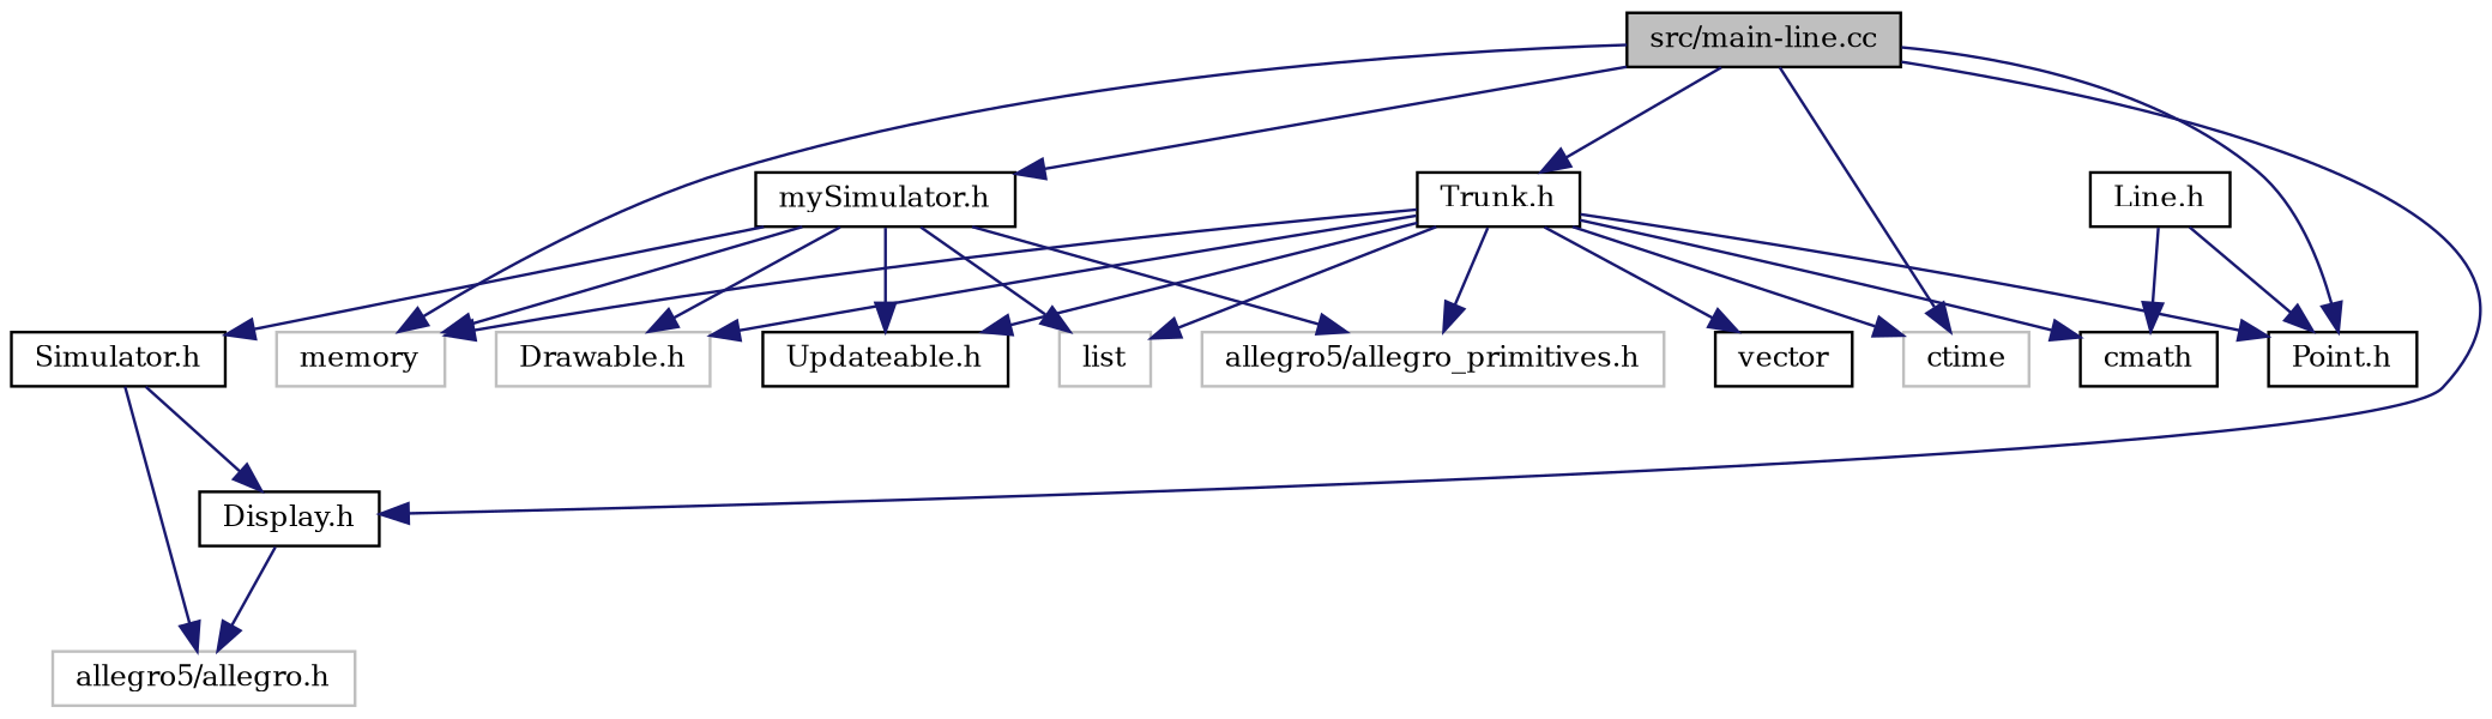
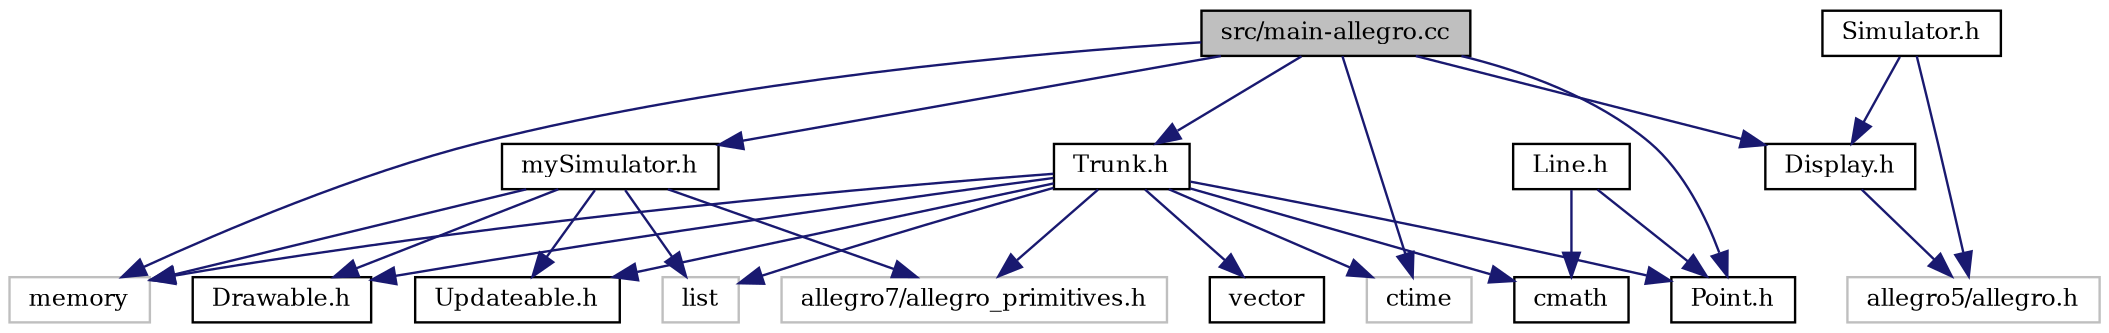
  digraph {
    fontname="DejaVu Serif"
    node [color=black fillcolor=white fontname="DejaVu Serif" fontsize=10 shape=record style=filled]
    edge [color=midnightblue fontname="DejaVu Serif" fontsize=10 labelfontname=Helvetica labelfontsize=10 style=solid]
-   n1 [fillcolor=grey75 fontcolor=black height=0.2 label="src/main-line.cc" width=0.4]
+   n1 [fillcolor=grey75 fontcolor=black height=0.2 label="src/main-allegro.cc" width=0.4]
    n2 [color=grey75 height=0.2 label=ctime width=0.4]
    n3 [color=grey75 height=0.2 label=memory width=0.4]
    n4 [height=0.2 label="Display.h" width=0.4]
    n5 [height=0.2 label="Point.h" width=0.4]
    n6 [height=0.2 label="Trunk.h" width=0.4]
    n7 [height=0.2 label="mySimulator.h" width=0.4]
    n8 [color=grey75 height=0.2 label="allegro5/allegro.h" width=0.4]
    n9 [height=0.2 label=cmath width=0.4]
    n10 [color=grey75 height=0.2 label=list width=0.4]
    n11 [height=0.2 label=vector width=0.4]
-   n12 [color=grey75 height=0.2 label="allegro5/allegro_primitives.h" width=0.4]
-   n13 [color=grey75 height=0.2 label="Drawable.h" width=0.4]
+   n12 [color=grey75 height=0.2 label="allegro7/allegro_primitives.h" width=0.4]
+   n13 [height=0.2 label="Drawable.h" width=0.4]
    n14 [height=0.2 label="Updateable.h" width=0.4]
    n15 [height=0.2 label="Simulator.h" width=0.4]
    n16 [height=0.2 label="Line.h" width=0.4]
    n1 -> n2
    n1 -> n3
    n1 -> n4
    n1 -> n5
    n1 -> n6
    n1 -> n7
    n4 -> n8
    n6 -> n2
    n6 -> n3
    n6 -> n5
    n6 -> n9
    n6 -> n10
    n6 -> n11
    n6 -> n12
    n6 -> n13
    n6 -> n14
    n7 -> n3
    n7 -> n10
    n7 -> n12
    n7 -> n13
    n7 -> n14
-   n7 -> n15
    n15 -> n4
    n15 -> n8
    n16 -> n5
    n16 -> n9
  }
